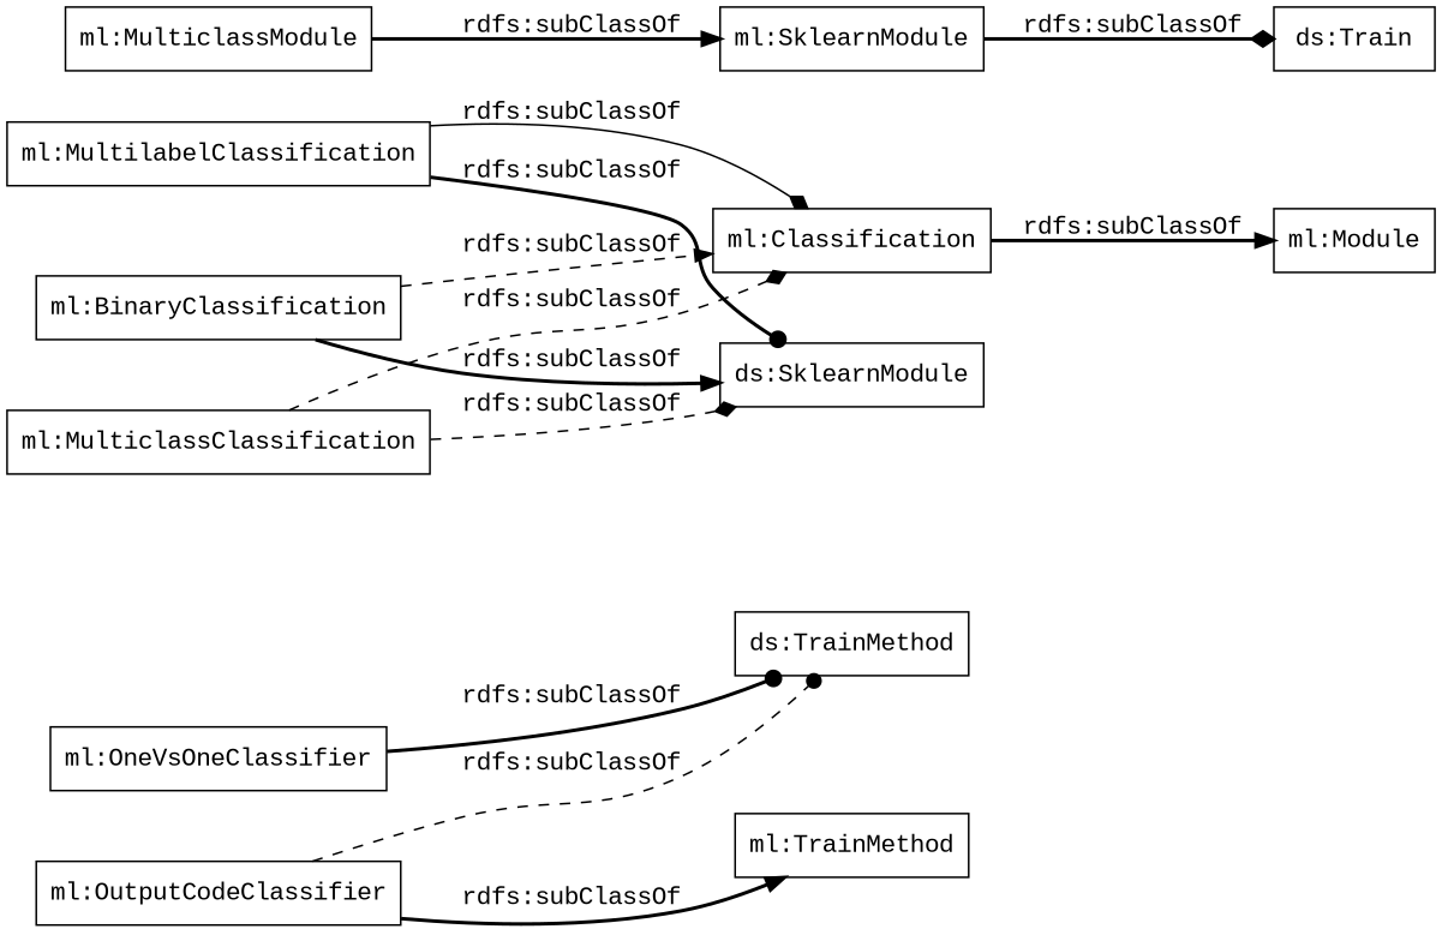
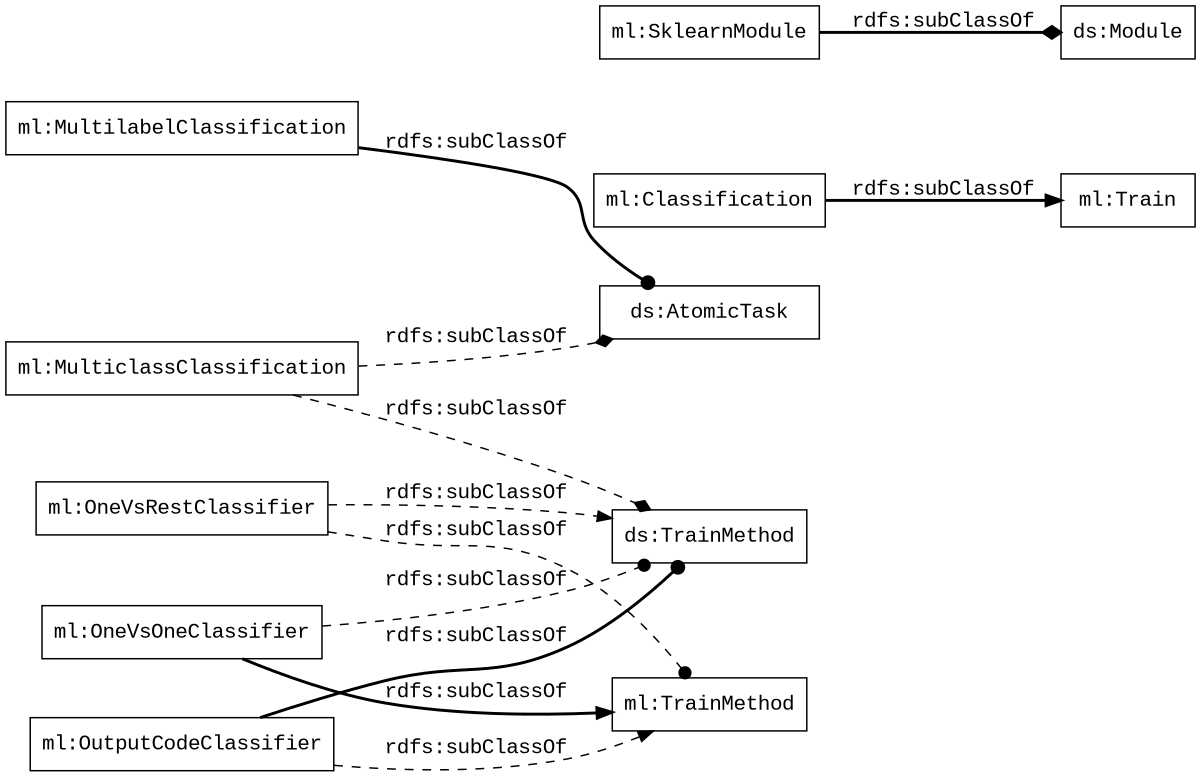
  digraph {
    fontname="Liberation Mono"
    rankdir=LR
    node [color=black fontname="Liberation Mono" shape=rectangle]
    edge [arrowhead=normal fontname="Liberation Mono" style=dashed]
-   "ml:BinaryClassification"
    "ml:Classification"
-   "ds:AtomicTask" [label="ds:SklearnModule"]
-   "ml:Train" [label="ml:Module"]
+   "ds:AtomicTask"
+   "ml:Train"
    "ml:OutputCodeClassifier"
    "ml:TrainMethod"
    n7 [label="ds:TrainMethod"]
    "ml:MulticlassClassification"
    "ml:MultilabelClassification"
+   "ml:OneVsRestClassifier"
    "ml:SklearnModule"
-   "ds:Module" [label="ds:Train"]
-   "ml:MulticlassModule"
+   "ds:Module"
    "ml:OneVsOneClassifier"
-   "ml:BinaryClassification" -> "ml:Classification" [label="rdfs:subClassOf"]
-   "ml:BinaryClassification" -> "ds:AtomicTask" [label="rdfs:subClassOf" style=bold]
    "ml:Classification" -> "ml:Train" [label="rdfs:subClassOf" style=bold]
-   "ml:OutputCodeClassifier" -> "ml:TrainMethod" [label="rdfs:subClassOf" style=bold]
-   "ml:OutputCodeClassifier" -> n7 [arrowhead=dot label="rdfs:subClassOf"]
-   "ml:MulticlassClassification" -> "ml:Classification" [arrowhead=diamond label="rdfs:subClassOf"]
+   "ml:OutputCodeClassifier" -> "ml:TrainMethod" [label="rdfs:subClassOf"]
+   "ml:OutputCodeClassifier" -> n7 [arrowhead=dot label="rdfs:subClassOf" style=bold]
+   "ml:MulticlassClassification" -> n7 [arrowhead=diamond label="rdfs:subClassOf"]
    "ml:MulticlassClassification" -> "ds:AtomicTask" [arrowhead=diamond label="rdfs:subClassOf"]
-   "ml:MultilabelClassification" -> "ml:Classification" [arrowhead=diamond label="rdfs:subClassOf" style=solid]
    "ml:MultilabelClassification" -> "ds:AtomicTask" [arrowhead=dot label="rdfs:subClassOf" style=bold]
+   "ml:OneVsRestClassifier" -> "ml:TrainMethod" [arrowhead=dot label="rdfs:subClassOf"]
+   "ml:OneVsRestClassifier" -> n7 [label="rdfs:subClassOf"]
    "ml:SklearnModule" -> "ds:Module" [arrowhead=diamond label="rdfs:subClassOf" style=bold]
-   "ml:MulticlassModule" -> "ml:SklearnModule" [label="rdfs:subClassOf" style=bold]
-   "ml:OneVsOneClassifier" -> n7 [arrowhead=dot label="rdfs:subClassOf" style=bold]
+   "ml:OneVsOneClassifier" -> "ml:TrainMethod" [label="rdfs:subClassOf" style=bold]
+   "ml:OneVsOneClassifier" -> n7 [arrowhead=dot label="rdfs:subClassOf"]
  }
